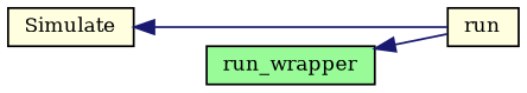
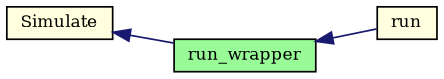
  digraph {
    fontname="DejaVu Serif"
    rankdir=LR
    node [color=black fillcolor=lightyellow fontname="DejaVu Serif" fontsize=10 shape=box style=filled]
    edge [color=midnightblue dir=back fontname="DejaVu Serif" fontsize=10 labelfontname=Helvetica labelfontsize=10 style=solid]
    n1 [fontcolor=black height=0.2 label=Simulate width=0.4]
    n2 [height=0.2 label=run width=0.4]
    n3 [fillcolor=palegreen height=0.2 label=run_wrapper width=0.4]
-   n1 -> n2
+   n1 -> n3
    n3 -> n2
  }
